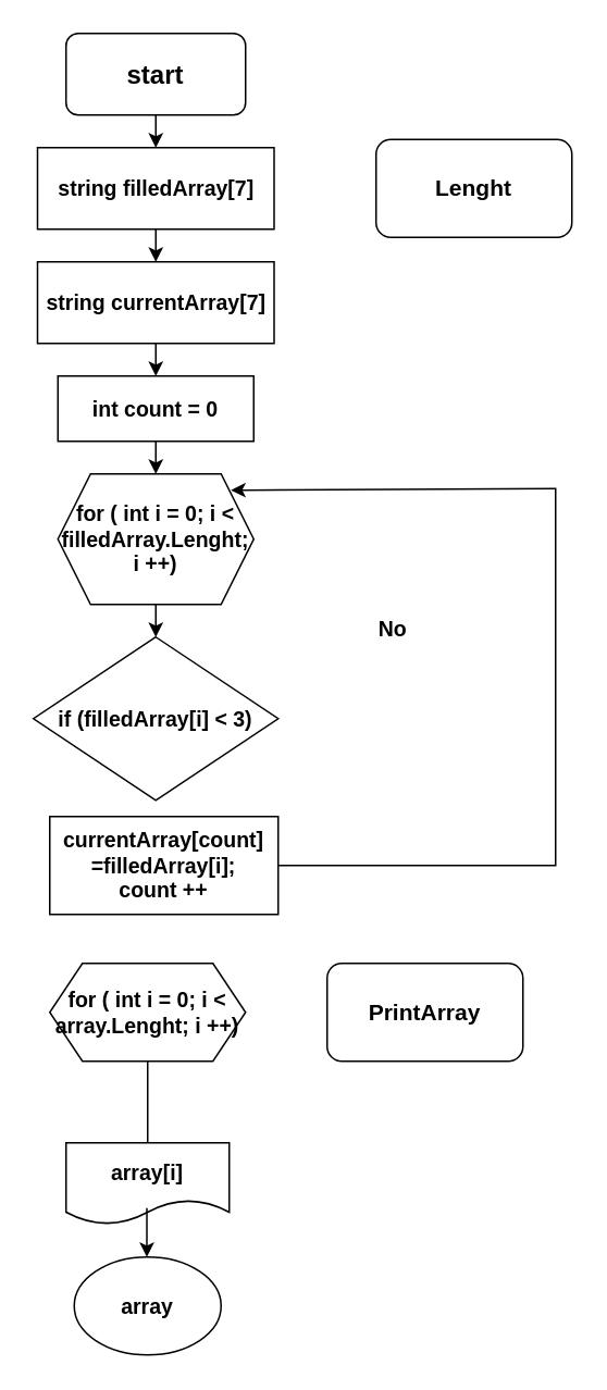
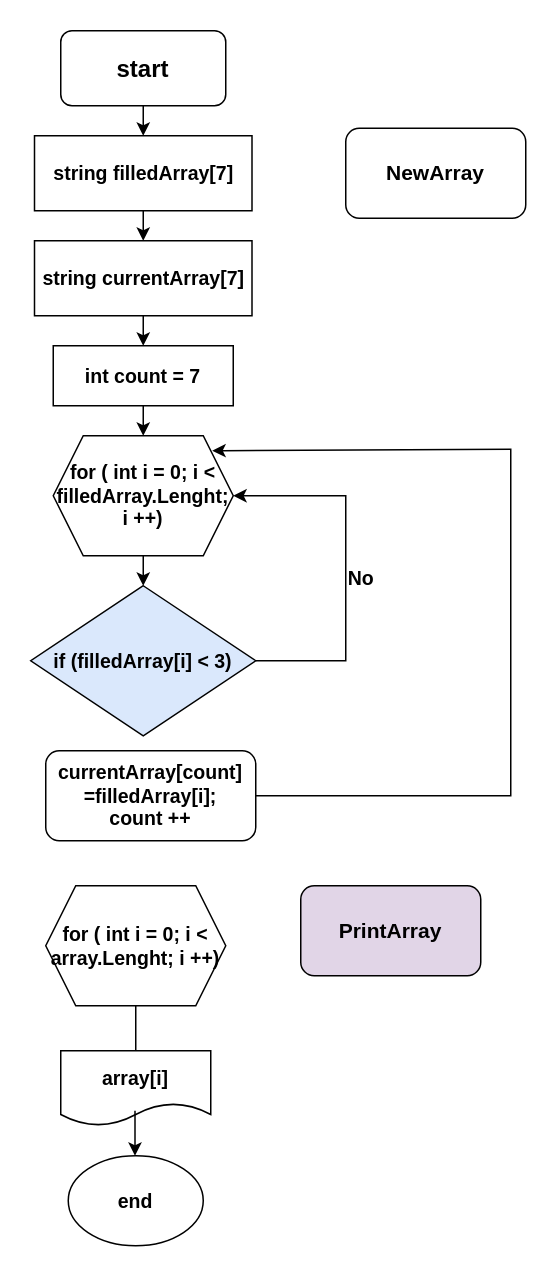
  <mxCell id="0" />
  <mxCell id="1" parent="0" />
  <mxCell id="2" style="edgeStyle=orthogonalEdgeStyle;rounded=0;orthogonalLoop=1;jettySize=auto;html=1;exitX=0.5;exitY=1;exitDx=0;exitDy=0;" edge="1" parent="1" source="3"><mxGeometry relative="1" as="geometry"><mxPoint x="95" y="90" as="targetPoint" /></mxGeometry></mxCell>
  <mxCell id="3" value="&lt;b&gt;&lt;font style=&quot;font-size: 16px;&quot;&gt;start&lt;/font&gt;&lt;/b&gt;" style="whiteSpace=wrap;html=1;rounded=1;" vertex="1" parent="1"><mxGeometry x="40" y="20" width="110" height="50" as="geometry" /></mxCell>
  <mxCell id="4" style="edgeStyle=orthogonalEdgeStyle;rounded=0;orthogonalLoop=1;jettySize=auto;html=1;exitX=0.5;exitY=1;exitDx=0;exitDy=0;" edge="1" parent="1" source="5"><mxGeometry relative="1" as="geometry"><mxPoint x="95" y="160" as="targetPoint" /></mxGeometry></mxCell>
  <mxCell id="5" value="&lt;b&gt;&lt;font style=&quot;font-size: 13px;&quot;&gt;string filledArray[7]&lt;/font&gt;&lt;/b&gt;" style="rounded=0;whiteSpace=wrap;html=1;" vertex="1" parent="1"><mxGeometry x="22.5" y="90" width="145" height="50" as="geometry" /></mxCell>
  <mxCell id="6" style="edgeStyle=orthogonalEdgeStyle;rounded=0;orthogonalLoop=1;jettySize=auto;html=1;exitX=0.5;exitY=1;exitDx=0;exitDy=0;" edge="1" parent="1" source="7"><mxGeometry relative="1" as="geometry"><mxPoint x="95" y="230" as="targetPoint" /></mxGeometry></mxCell>
  <mxCell id="7" value="&lt;b&gt;&lt;font style=&quot;font-size: 13px;&quot;&gt;string currentArray[7]&lt;/font&gt;&lt;/b&gt;" style="rounded=0;whiteSpace=wrap;html=1;" vertex="1" parent="1"><mxGeometry x="22.5" y="160" width="145" height="50" as="geometry" /></mxCell>
  <mxCell id="8" style="edgeStyle=orthogonalEdgeStyle;rounded=0;orthogonalLoop=1;jettySize=auto;html=1;exitX=0.5;exitY=1;exitDx=0;exitDy=0;" edge="1" parent="1" source="9"><mxGeometry relative="1" as="geometry"><mxPoint x="95" y="290" as="targetPoint" /></mxGeometry></mxCell>
- <mxCell id="9" value="&lt;b&gt;&lt;font style=&quot;font-size: 13px;&quot;&gt;int count = 0&lt;/font&gt;&lt;/b&gt;" style="rounded=0;whiteSpace=wrap;html=1;" vertex="1" parent="1"><mxGeometry x="35" y="230" width="120" height="40" as="geometry" /></mxCell>
+ <mxCell id="9" value="&lt;b&gt;&lt;font style=&quot;font-size: 13px;&quot;&gt;int count = 7&lt;/font&gt;&lt;/b&gt;" style="rounded=0;whiteSpace=wrap;html=1;" vertex="1" parent="1"><mxGeometry x="35" y="230" width="120" height="40" as="geometry" /></mxCell>
  <mxCell id="10" style="edgeStyle=orthogonalEdgeStyle;rounded=0;orthogonalLoop=1;jettySize=auto;html=1;exitX=0.5;exitY=1;exitDx=0;exitDy=0;" edge="1" parent="1" source="11"><mxGeometry relative="1" as="geometry"><mxPoint x="95" y="390" as="targetPoint" /></mxGeometry></mxCell>
  <mxCell id="11" value="&lt;b&gt;&lt;font style=&quot;font-size: 13px;&quot;&gt;for ( int i = 0; i &amp;lt; filledArray.Lenght; i ++)&lt;/font&gt;&lt;/b&gt;" style="shape=hexagon;perimeter=hexagonPerimeter2;whiteSpace=wrap;html=1;fixedSize=1;" vertex="1" parent="1"><mxGeometry x="35" y="290" width="120" height="80" as="geometry" /></mxCell>
- <mxCell id="12" value="&lt;b&gt;&lt;font style=&quot;font-size: 13px;&quot;&gt;if (filledArray[i] &amp;lt; 3)&lt;/font&gt;&lt;/b&gt;" style="rhombus;whiteSpace=wrap;html=1;" vertex="1" parent="1"><mxGeometry x="20" y="390" width="150" height="100" as="geometry" /></mxCell>
+ <mxCell id="12" value="&lt;b&gt;&lt;font style=&quot;font-size: 13px;&quot;&gt;if (filledArray[i] &amp;lt; 3)&lt;/font&gt;&lt;/b&gt;" style="rhombus;whiteSpace=wrap;html=1;fillColor=#dae8fc;" vertex="1" parent="1"><mxGeometry x="20" y="390" width="150" height="100" as="geometry" /></mxCell>
+ <mxCell id="13" value="" style="endArrow=classic;html=1;rounded=0;exitX=1;exitY=0.5;exitDx=0;exitDy=0;entryX=1;entryY=0.5;entryDx=0;entryDy=0;" edge="1" parent="1" source="12" target="11"><mxGeometry width="50" height="50" relative="1" as="geometry"><mxPoint x="220" y="430" as="sourcePoint" /><mxPoint x="160" y="330" as="targetPoint" /><Array as="points"><mxPoint x="230" y="440" /><mxPoint x="230" y="380" /><mxPoint x="230" y="330" /></Array></mxGeometry></mxCell>
  <mxCell id="14" value="&lt;b&gt;&lt;font style=&quot;font-size: 13px;&quot;&gt;No&lt;/font&gt;&lt;/b&gt;" style="text;html=1;align=center;verticalAlign=middle;resizable=0;points=[];autosize=1;strokeColor=none;fillColor=none;" vertex="1" parent="1"><mxGeometry x="220" y="370" width="40" height="30" as="geometry" /></mxCell>
  <mxCell id="15" style="edgeStyle=orthogonalEdgeStyle;rounded=0;orthogonalLoop=1;jettySize=auto;html=1;exitX=1;exitY=0.5;exitDx=0;exitDy=0;" edge="1" parent="1" source="16"><mxGeometry relative="1" as="geometry"><mxPoint x="141" y="300" as="targetPoint" /><Array as="points"><mxPoint x="340" y="530" /><mxPoint x="340" y="299" /><mxPoint x="141" y="299" /></Array></mxGeometry></mxCell>
- <mxCell id="16" value="&lt;b style=&quot;border-color: var(--border-color);&quot;&gt;&lt;font style=&quot;border-color: var(--border-color); font-size: 13px;&quot;&gt;&lt;br&gt;currentArray[count] =&lt;b style=&quot;border-color: var(--border-color); font-size: 12px;&quot;&gt;&lt;font style=&quot;border-color: var(--border-color); font-size: 13px;&quot;&gt;filledArray[i];&lt;br&gt;&lt;/font&gt;&lt;/b&gt;count ++&lt;br&gt;&amp;nbsp;&lt;/font&gt;&lt;/b&gt;" style="rounded=0;whiteSpace=wrap;html=1;" vertex="1" parent="1"><mxGeometry x="30" y="500" width="140" height="60" as="geometry" /></mxCell>
+ <mxCell id="16" value="&lt;b style=&quot;border-color: var(--border-color);&quot;&gt;&lt;font style=&quot;border-color: var(--border-color); font-size: 13px;&quot;&gt;&lt;br&gt;currentArray[count] =&lt;b style=&quot;border-color: var(--border-color); font-size: 12px;&quot;&gt;&lt;font style=&quot;border-color: var(--border-color); font-size: 13px;&quot;&gt;filledArray[i];&lt;br&gt;&lt;/font&gt;&lt;/b&gt;count ++&lt;br&gt;&amp;nbsp;&lt;/font&gt;&lt;/b&gt;" style="whiteSpace=wrap;html=1;rounded=1;" vertex="1" parent="1"><mxGeometry x="30" y="500" width="140" height="60" as="geometry" /></mxCell>
  <mxCell id="17" style="edgeStyle=orthogonalEdgeStyle;rounded=0;orthogonalLoop=1;jettySize=auto;html=1;exitX=0.5;exitY=1;exitDx=0;exitDy=0;entryX=0.5;entryY=0;entryDx=0;entryDy=0;endArrow=none;" edge="1" parent="1" source="18" target="21"><mxGeometry relative="1" as="geometry" /></mxCell>
- <mxCell id="18" value="&lt;b&gt;&lt;font style=&quot;font-size: 13px;&quot;&gt;for ( int i = 0; i &amp;lt; array.Lenght; i ++)&lt;/font&gt;&lt;/b&gt;" style="shape=hexagon;perimeter=hexagonPerimeter2;whiteSpace=wrap;html=1;fixedSize=1;" vertex="1" parent="1"><mxGeometry x="30" y="590" width="120" height="60" as="geometry" /></mxCell>
- <mxCell id="19" value="&lt;b&gt;&lt;font style=&quot;font-size: 14px;&quot;&gt;Lenght&lt;/font&gt;&lt;/b&gt;" style="rounded=1;whiteSpace=wrap;html=1;" vertex="1" parent="1"><mxGeometry x="230" y="85" width="120" height="60" as="geometry" /></mxCell>
- <mxCell id="20" value="&lt;b&gt;&lt;font style=&quot;font-size: 14px;&quot;&gt;PrintArray&lt;/font&gt;&lt;/b&gt;" style="rounded=1;whiteSpace=wrap;html=1;" vertex="1" parent="1"><mxGeometry x="200" y="590" width="120" height="60" as="geometry" /></mxCell>
+ <mxCell id="18" value="&lt;b&gt;&lt;font style=&quot;font-size: 13px;&quot;&gt;for ( int i = 0; i &amp;lt; array.Lenght; i ++)&lt;/font&gt;&lt;/b&gt;" style="shape=hexagon;perimeter=hexagonPerimeter2;whiteSpace=wrap;html=1;fixedSize=1;" vertex="1" parent="1"><mxGeometry x="30" y="590" width="120" height="80" as="geometry" /></mxCell>
+ <mxCell id="19" value="&lt;b&gt;&lt;font style=&quot;font-size: 14px;&quot;&gt;NewArray&lt;/font&gt;&lt;/b&gt;" style="rounded=1;whiteSpace=wrap;html=1;" vertex="1" parent="1"><mxGeometry x="230" y="85" width="120" height="60" as="geometry" /></mxCell>
+ <mxCell id="20" value="&lt;b&gt;&lt;font style=&quot;font-size: 14px;&quot;&gt;PrintArray&lt;/font&gt;&lt;/b&gt;" style="rounded=1;whiteSpace=wrap;html=1;fillColor=#e1d5e7;" vertex="1" parent="1"><mxGeometry x="200" y="590" width="120" height="60" as="geometry" /></mxCell>
  <mxCell id="21" value="&lt;b&gt;&lt;font style=&quot;font-size: 13px;&quot;&gt;array[i]&lt;/font&gt;&lt;/b&gt;" style="shape=document;whiteSpace=wrap;html=1;boundedLbl=1;" vertex="1" parent="1"><mxGeometry x="40" y="700" width="100" height="50" as="geometry" /></mxCell>
- <mxCell id="22" value="&lt;b&gt;&lt;font style=&quot;font-size: 13px;&quot;&gt;array&lt;/font&gt;&lt;/b&gt;" style="ellipse;whiteSpace=wrap;html=1;" vertex="1" parent="1"><mxGeometry x="45" y="770" width="90" height="60" as="geometry" /></mxCell>
+ <mxCell id="22" value="&lt;b&gt;&lt;font style=&quot;font-size: 13px;&quot;&gt;end&lt;/font&gt;&lt;/b&gt;" style="ellipse;whiteSpace=wrap;html=1;" vertex="1" parent="1"><mxGeometry x="45" y="770" width="90" height="60" as="geometry" /></mxCell>
  <mxCell id="23" style="edgeStyle=orthogonalEdgeStyle;rounded=0;orthogonalLoop=1;jettySize=auto;html=1;exitX=0.5;exitY=1;exitDx=0;exitDy=0;entryX=0.5;entryY=0;entryDx=0;entryDy=0;" edge="1" parent="1"><mxGeometry relative="1" as="geometry"><mxPoint x="89.5" y="740" as="sourcePoint" /><mxPoint x="89.5" y="770" as="targetPoint" /></mxGeometry></mxCell>
